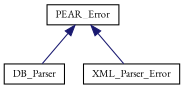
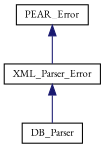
  digraph {
    fontname="EB Garamond"
    rankdir=TB
    node [color=black fillcolor=white fontname="EB Garamond" fontsize=10 shape=record style=filled]
    edge [color=midnightblue dir=back fontname="EB Garamond" fontsize=10 labelfontname=Helvetica labelfontsize=10 style=solid]
    n1 [height=0.2 label=PEAR_Error width=0.4]
    n2 [height=0.2 label=DB_Parser width=0.4]
    n3 [height=0.2 label=XML_Parser_Error width=0.4]
-   n1 -> n2
+   n3 -> n2
    n1 -> n3
  }
